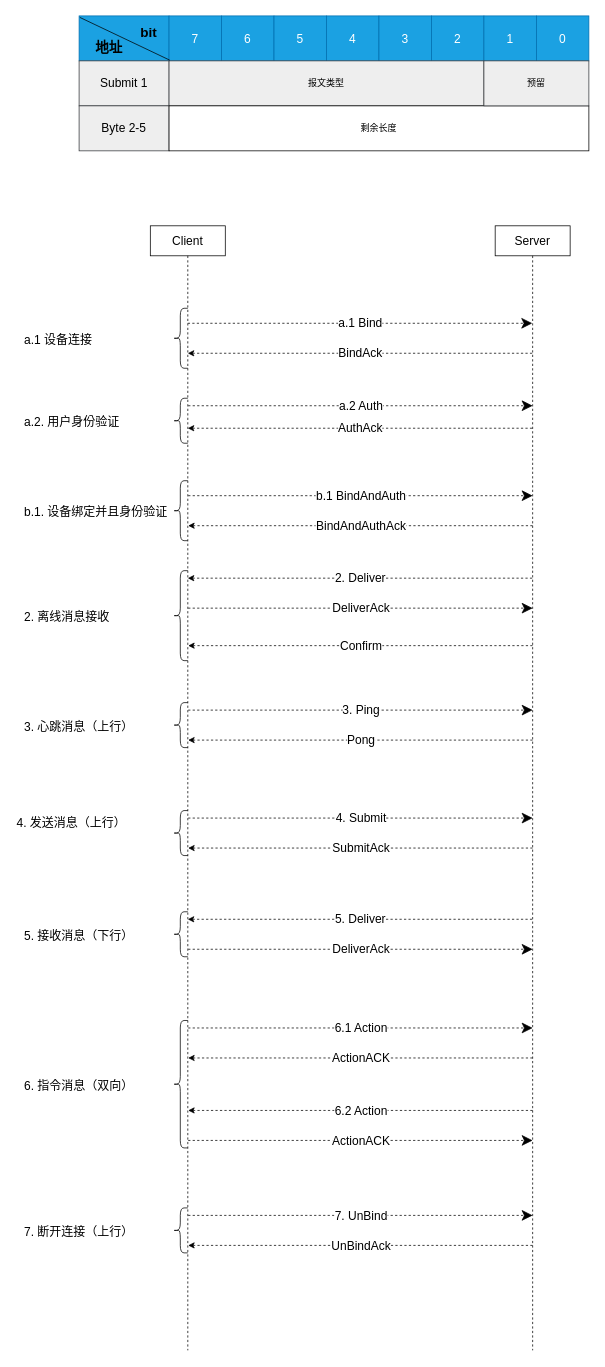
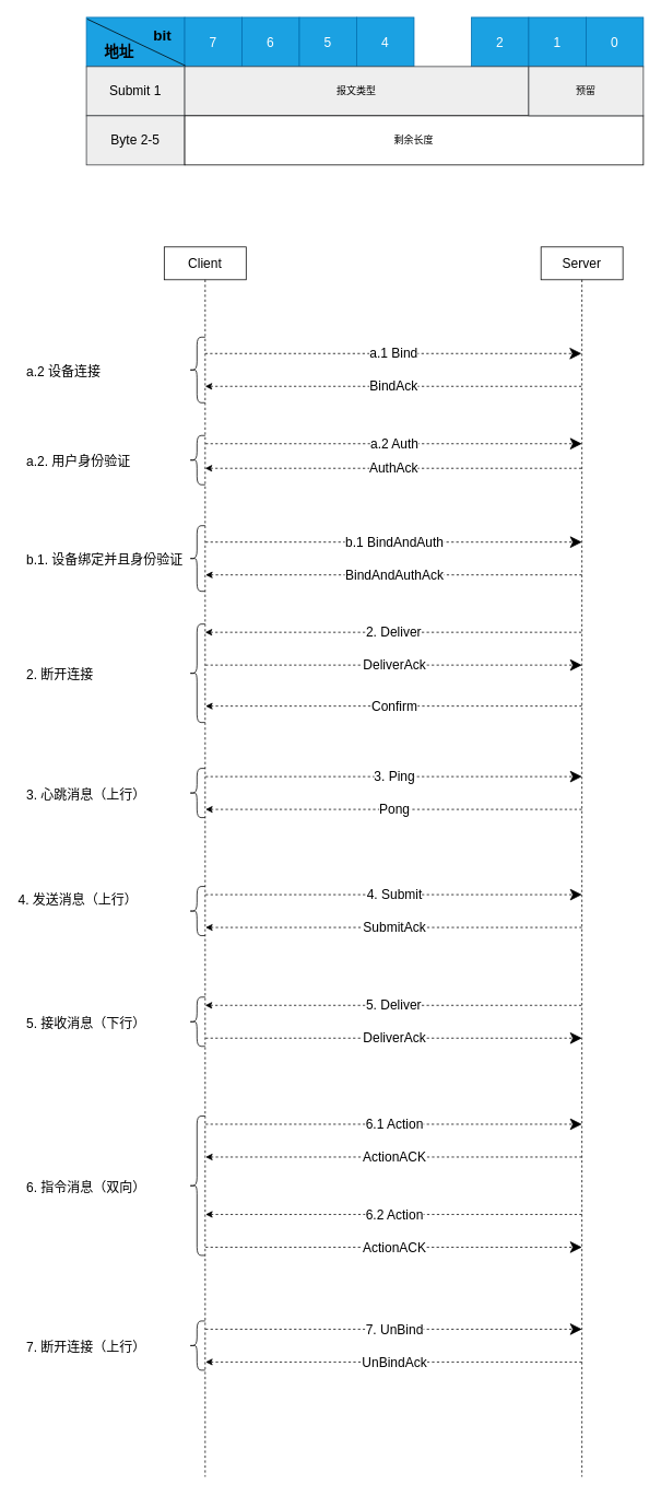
  <mxCell id="0" style=";html=1;" />
  <mxCell id="1" style=";html=1;" parent="0" />
  <mxCell id="2" value="" style="rounded=0;whiteSpace=wrap;html=1;fillColor=#1ba1e2;strokeColor=#006EAF;fontColor=#ffffff;" parent="1" vertex="1"><mxGeometry x="105" y="20" width="120" height="60" as="geometry" /></mxCell>
  <mxCell id="3" value="7" style="rounded=0;whiteSpace=wrap;html=1;fontSize=16;fillColor=#1ba1e2;strokeColor=#006EAF;fontColor=#ffffff;" parent="1" vertex="1"><mxGeometry x="225" y="20" width="70" height="60" as="geometry" /></mxCell>
  <mxCell id="4" value="6" style="rounded=0;whiteSpace=wrap;html=1;fontSize=16;fillColor=#1ba1e2;strokeColor=#006EAF;fontColor=#ffffff;" parent="1" vertex="1"><mxGeometry x="295" y="20" width="70" height="60" as="geometry" /></mxCell>
  <mxCell id="5" value="5" style="rounded=0;whiteSpace=wrap;html=1;fontSize=16;fillColor=#1ba1e2;strokeColor=#006EAF;fontColor=#ffffff;" parent="1" vertex="1"><mxGeometry x="365" y="20" width="70" height="60" as="geometry" /></mxCell>
  <mxCell id="6" value="4" style="rounded=0;whiteSpace=wrap;html=1;fontSize=16;fillColor=#1ba1e2;strokeColor=#006EAF;fontColor=#ffffff;" parent="1" vertex="1"><mxGeometry x="435" y="20" width="70" height="60" as="geometry" /></mxCell>
- <mxCell id="7" value="3" style="rounded=0;whiteSpace=wrap;html=1;fontSize=16;fillColor=#1ba1e2;strokeColor=#006EAF;fontColor=#ffffff;" parent="1" vertex="1"><mxGeometry x="505" y="20" width="70" height="60" as="geometry" /></mxCell>
  <mxCell id="8" value="2" style="rounded=0;whiteSpace=wrap;html=1;fontSize=16;fillColor=#1ba1e2;strokeColor=#006EAF;fontColor=#ffffff;" parent="1" vertex="1"><mxGeometry x="575" y="20" width="70" height="60" as="geometry" /></mxCell>
  <mxCell id="9" value="1" style="rounded=0;whiteSpace=wrap;html=1;fontSize=16;fillColor=#1ba1e2;strokeColor=#006EAF;fontColor=#ffffff;" parent="1" vertex="1"><mxGeometry x="645" y="20" width="70" height="60" as="geometry" /></mxCell>
  <mxCell id="10" value="0" style="rounded=0;whiteSpace=wrap;html=1;fontSize=16;fillColor=#1ba1e2;strokeColor=#006EAF;fontColor=#ffffff;" parent="1" vertex="1"><mxGeometry x="715" y="20" width="70" height="60" as="geometry" /></mxCell>
  <mxCell id="11" value="Submit 1" style="rounded=0;whiteSpace=wrap;html=1;fontSize=16;fillColor=#eeeeee;strokeColor=#36393d;" parent="1" vertex="1"><mxGeometry x="105" y="80" width="120" height="60" as="geometry" /></mxCell>
  <mxCell id="12" value="报文类型" style="rounded=0;whiteSpace=wrap;html=1;fillColor=#eeeeee;strokeColor=#36393d;" parent="1" vertex="1"><mxGeometry x="225" y="80" width="420" height="60" as="geometry" /></mxCell>
  <mxCell id="13" value="Byte 2-5" style="rounded=0;whiteSpace=wrap;html=1;fontSize=16;fillColor=#eeeeee;strokeColor=#36393d;" parent="1" vertex="1"><mxGeometry x="105" y="140" width="120" height="60" as="geometry" /></mxCell>
  <mxCell id="14" value="" style="endArrow=none;html=1;exitX=0.002;exitY=-0.017;exitDx=0;exitDy=0;exitPerimeter=0;" parent="1" source="12" edge="1"><mxGeometry width="50" height="50" relative="1" as="geometry"><mxPoint x="105" y="270" as="sourcePoint" /><mxPoint x="106" y="22" as="targetPoint" /></mxGeometry></mxCell>
  <mxCell id="15" value="bit" style="text;html=1;resizable=0;points=[];autosize=1;align=left;verticalAlign=top;spacingTop=-4;fontSize=18;fontStyle=1" parent="1" vertex="1"><mxGeometry x="185" y="30" width="30" height="20" as="geometry" /></mxCell>
  <mxCell id="16" value="地址" style="text;html=1;resizable=0;points=[];autosize=1;align=left;verticalAlign=top;spacingTop=-4;fontSize=18;fontStyle=1" parent="1" vertex="1"><mxGeometry x="125" y="50" width="40" height="20" as="geometry" /></mxCell>
  <mxCell id="17" value="剩余长度" style="rounded=0;whiteSpace=wrap;html=1;" parent="1" vertex="1"><mxGeometry x="225" y="140" width="560" height="60" as="geometry" /></mxCell>
  <mxCell id="18" value="预留" style="rounded=0;whiteSpace=wrap;html=1;fillColor=#eeeeee;strokeColor=#36393d;glass=0;comic=0;" parent="1" vertex="1"><mxGeometry x="645" y="80" width="140" height="60" as="geometry" /></mxCell>
  <mxCell id="19" value="Client" style="shape=umlLifeline;perimeter=lifelinePerimeter;whiteSpace=wrap;html=1;container=1;collapsible=0;recursiveResize=0;outlineConnect=0;fontSize=16;" parent="1" vertex="1"><mxGeometry x="200" y="300" width="100" height="1500" as="geometry" /></mxCell>
  <mxCell id="20" value="a.1 Bind" style="endArrow=classic;endSize=12;dashed=1;html=1;fontSize=16;endFill=1;" parent="19" target="23" edge="1"><mxGeometry width="160" relative="1" as="geometry"><mxPoint x="50" y="130" as="sourcePoint" /><mxPoint x="210" y="130" as="targetPoint" /></mxGeometry></mxCell>
  <mxCell id="21" value="" style="shape=curlyBracket;whiteSpace=wrap;html=1;rounded=1;fontSize=16;" parent="19" vertex="1"><mxGeometry x="30" y="110" width="20" height="80" as="geometry" /></mxCell>
  <mxCell id="22" value="" style="shape=curlyBracket;whiteSpace=wrap;html=1;rounded=1;fontSize=16;" parent="19" vertex="1"><mxGeometry x="30" y="340" width="20" height="80" as="geometry" /></mxCell>
  <mxCell id="23" value="Server" style="shape=umlLifeline;perimeter=lifelinePerimeter;whiteSpace=wrap;html=1;container=1;collapsible=0;recursiveResize=0;outlineConnect=0;fontSize=16;comic=0;glass=0;shadow=0;" parent="1" vertex="1"><mxGeometry x="660" y="300" width="100" height="1500" as="geometry" /></mxCell>
  <mxCell id="24" value="BindAck" style="endArrow=none;endSize=12;dashed=1;html=1;fontSize=16;endFill=0;startArrow=classic;startFill=1;" parent="1" edge="1"><mxGeometry width="160" relative="1" as="geometry"><mxPoint x="250" y="470" as="sourcePoint" /><mxPoint x="709.5" y="470" as="targetPoint" /></mxGeometry></mxCell>
  <mxCell id="25" value="a.2 Auth" style="endArrow=classic;endSize=12;dashed=1;html=1;fontSize=16;endFill=1;" parent="1" edge="1"><mxGeometry width="160" relative="1" as="geometry"><mxPoint x="250.5" y="540" as="sourcePoint" /><mxPoint x="710" y="540" as="targetPoint" /></mxGeometry></mxCell>
  <mxCell id="26" value="AuthAck" style="endArrow=none;endSize=12;dashed=1;html=1;fontSize=16;endFill=0;startArrow=classic;startFill=1;" parent="1" edge="1"><mxGeometry width="160" relative="1" as="geometry"><mxPoint x="250" y="570" as="sourcePoint" /><mxPoint x="709.5" y="570" as="targetPoint" /></mxGeometry></mxCell>
  <mxCell id="27" value="2. Deliver" style="endArrow=none;endSize=12;dashed=1;html=1;fontSize=16;endFill=0;startArrow=classic;startFill=1;" parent="1" edge="1"><mxGeometry width="160" relative="1" as="geometry"><mxPoint x="250" y="770" as="sourcePoint" /><mxPoint x="709.5" y="770" as="targetPoint" /></mxGeometry></mxCell>
  <mxCell id="28" value="DeliverAck" style="endArrow=classic;endSize=12;dashed=1;html=1;fontSize=16;endFill=1;" parent="1" edge="1"><mxGeometry width="160" relative="1" as="geometry"><mxPoint x="250.5" y="810" as="sourcePoint" /><mxPoint x="710" y="810" as="targetPoint" /></mxGeometry></mxCell>
  <mxCell id="29" value="Confirm" style="endArrow=none;endSize=12;dashed=1;html=1;fontSize=16;endFill=0;startArrow=classic;startFill=1;" parent="1" edge="1"><mxGeometry width="160" relative="1" as="geometry"><mxPoint x="250.5" y="860" as="sourcePoint" /><mxPoint x="710" y="860" as="targetPoint" /></mxGeometry></mxCell>
  <mxCell id="30" value="4. Submit" style="endArrow=classic;endSize=12;dashed=1;html=1;fontSize=16;endFill=1;" parent="1" edge="1"><mxGeometry width="160" relative="1" as="geometry"><mxPoint x="250.5" y="1090" as="sourcePoint" /><mxPoint x="710" y="1090" as="targetPoint" /></mxGeometry></mxCell>
  <mxCell id="31" value="SubmitAck" style="endArrow=none;endSize=12;dashed=1;html=1;fontSize=16;endFill=0;startArrow=classic;startFill=1;" parent="1" edge="1"><mxGeometry width="160" relative="1" as="geometry"><mxPoint x="250.5" y="1130" as="sourcePoint" /><mxPoint x="710" y="1130" as="targetPoint" /></mxGeometry></mxCell>
  <mxCell id="32" value="5. Deliver" style="endArrow=none;endSize=12;dashed=1;html=1;fontSize=16;endFill=0;startArrow=classic;startFill=1;" parent="1" edge="1"><mxGeometry width="160" relative="1" as="geometry"><mxPoint x="250" y="1225" as="sourcePoint" /><mxPoint x="709.5" y="1225" as="targetPoint" /></mxGeometry></mxCell>
  <mxCell id="33" value="DeliverAck" style="endArrow=classic;endSize=12;dashed=1;html=1;fontSize=16;endFill=1;" parent="1" edge="1"><mxGeometry width="160" relative="1" as="geometry"><mxPoint x="250.5" y="1265" as="sourcePoint" /><mxPoint x="710" y="1265" as="targetPoint" /></mxGeometry></mxCell>
  <mxCell id="34" value="7. UnBind" style="endArrow=classic;endSize=12;dashed=1;html=1;fontSize=16;endFill=1;" parent="1" edge="1"><mxGeometry width="160" relative="1" as="geometry"><mxPoint x="250.5" y="1620" as="sourcePoint" /><mxPoint x="710" y="1620" as="targetPoint" /></mxGeometry></mxCell>
  <mxCell id="35" value="UnBindAck" style="endArrow=none;endSize=12;dashed=1;html=1;fontSize=16;endFill=0;startArrow=classic;startFill=1;" parent="1" edge="1"><mxGeometry width="160" relative="1" as="geometry"><mxPoint x="250.5" y="1660" as="sourcePoint" /><mxPoint x="710" y="1660" as="targetPoint" /></mxGeometry></mxCell>
- <mxCell id="36" value="a.1 设备连接" style="text;html=1;resizable=0;points=[];autosize=1;align=left;verticalAlign=top;spacingTop=-4;fontSize=16;" parent="1" vertex="1"><mxGeometry x="30" y="440" width="110" height="20" as="geometry" /></mxCell>
+ <mxCell id="36" value="a.2 设备连接" style="text;html=1;resizable=0;points=[];autosize=1;align=left;verticalAlign=top;spacingTop=-4;fontSize=16;" parent="1" vertex="1"><mxGeometry x="30" y="440" width="110" height="20" as="geometry" /></mxCell>
  <mxCell id="37" value="" style="shape=curlyBracket;whiteSpace=wrap;html=1;rounded=1;fontSize=16;" parent="1" vertex="1"><mxGeometry x="230" y="530" width="20" height="60" as="geometry" /></mxCell>
  <mxCell id="38" value="a.2. 用户身份验证" style="text;html=1;resizable=0;points=[];autosize=1;align=left;verticalAlign=top;spacingTop=-4;fontSize=16;" parent="1" vertex="1"><mxGeometry x="30" y="550" width="140" height="20" as="geometry" /></mxCell>
  <mxCell id="39" value="" style="shape=curlyBracket;whiteSpace=wrap;html=1;rounded=1;fontSize=16;" parent="1" vertex="1"><mxGeometry x="230" y="1080" width="20" height="60" as="geometry" /></mxCell>
- <mxCell id="40" value="2. 离线消息接收" style="text;html=1;resizable=0;points=[];autosize=1;align=left;verticalAlign=top;spacingTop=-4;fontSize=16;" parent="1" vertex="1"><mxGeometry x="30" y="810" width="130" height="20" as="geometry" /></mxCell>
+ <mxCell id="40" value="2. 断开连接" style="text;html=1;resizable=0;points=[];autosize=1;align=left;verticalAlign=top;spacingTop=-4;fontSize=16;" parent="1" vertex="1"><mxGeometry x="30" y="810" width="130" height="20" as="geometry" /></mxCell>
  <mxCell id="41" value="" style="shape=curlyBracket;whiteSpace=wrap;html=1;rounded=1;fontSize=16;" parent="1" vertex="1"><mxGeometry x="230" y="1610" width="20" height="60" as="geometry" /></mxCell>
  <mxCell id="42" value="4. 发送消息（上行）" style="text;html=1;resizable=0;points=[];autosize=1;align=left;verticalAlign=top;spacingTop=-4;fontSize=16;" parent="1" vertex="1"><mxGeometry x="20" y="1085" width="160" height="20" as="geometry" /></mxCell>
  <mxCell id="43" value="5. 接收消息（下行）" style="text;html=1;resizable=0;points=[];autosize=1;align=left;verticalAlign=top;spacingTop=-4;fontSize=16;" parent="1" vertex="1"><mxGeometry x="30" y="1235" width="160" height="20" as="geometry" /></mxCell>
  <mxCell id="44" value="" style="shape=curlyBracket;whiteSpace=wrap;html=1;rounded=1;fontSize=16;" parent="1" vertex="1"><mxGeometry x="230" y="1215" width="20" height="60" as="geometry" /></mxCell>
  <mxCell id="45" value="7. 断开连接（上行）" style="text;html=1;resizable=0;points=[];autosize=1;align=left;verticalAlign=top;spacingTop=-4;fontSize=16;" parent="1" vertex="1"><mxGeometry x="30" y="1630" width="160" height="20" as="geometry" /></mxCell>
  <mxCell id="46" value="b.1 BindAndAuth" style="endArrow=classic;endSize=12;dashed=1;html=1;fontSize=16;endFill=1;" parent="1" edge="1"><mxGeometry width="160" relative="1" as="geometry"><mxPoint x="250.5" y="660" as="sourcePoint" /><mxPoint x="710" y="660" as="targetPoint" /></mxGeometry></mxCell>
  <mxCell id="47" value="BindAndAuthAck" style="endArrow=none;endSize=12;dashed=1;html=1;fontSize=16;endFill=0;startArrow=classic;startFill=1;" parent="1" edge="1"><mxGeometry width="160" relative="1" as="geometry"><mxPoint x="250.5" y="700" as="sourcePoint" /><mxPoint x="710" y="700" as="targetPoint" /></mxGeometry></mxCell>
  <mxCell id="48" value="b.1. 设备绑定并且身份验证" style="text;html=1;resizable=0;points=[];autosize=1;align=left;verticalAlign=top;spacingTop=-4;fontSize=16;" parent="1" vertex="1"><mxGeometry x="30" y="670" width="210" height="20" as="geometry" /></mxCell>
  <mxCell id="49" value="" style="shape=curlyBracket;whiteSpace=wrap;html=1;rounded=1;fontSize=16;" parent="1" vertex="1"><mxGeometry x="230" y="760" width="20" height="120" as="geometry" /></mxCell>
  <mxCell id="50" value="6.1 Action" style="endArrow=classic;endSize=12;dashed=1;html=1;fontSize=16;endFill=1;" parent="1" edge="1"><mxGeometry width="160" relative="1" as="geometry"><mxPoint x="250.5" y="1370" as="sourcePoint" /><mxPoint x="710" y="1370" as="targetPoint" /></mxGeometry></mxCell>
  <mxCell id="51" value="ActionACK" style="endArrow=none;endSize=12;dashed=1;html=1;fontSize=16;endFill=0;startArrow=classic;startFill=1;" parent="1" edge="1"><mxGeometry width="160" relative="1" as="geometry"><mxPoint x="250.5" y="1410" as="sourcePoint" /><mxPoint x="710" y="1410" as="targetPoint" /></mxGeometry></mxCell>
  <mxCell id="52" value="" style="shape=curlyBracket;whiteSpace=wrap;html=1;rounded=1;fontSize=16;" parent="1" vertex="1"><mxGeometry x="230" y="1360" width="20" height="170" as="geometry" /></mxCell>
  <mxCell id="53" value="6. 指令消息（双向）" style="text;html=1;resizable=0;points=[];autosize=1;align=left;verticalAlign=top;spacingTop=-4;fontSize=16;" parent="1" vertex="1"><mxGeometry x="30" y="1435" width="160" height="20" as="geometry" /></mxCell>
  <mxCell id="54" value="6.2 Action" style="endArrow=none;endSize=12;dashed=1;html=1;fontSize=16;endFill=0;startArrow=classic;startFill=1;" parent="1" edge="1"><mxGeometry width="160" relative="1" as="geometry"><mxPoint x="250.5" y="1480" as="sourcePoint" /><mxPoint x="710" y="1480" as="targetPoint" /></mxGeometry></mxCell>
  <mxCell id="55" value="ActionACK" style="endArrow=classic;endSize=12;dashed=1;html=1;fontSize=16;endFill=1;startArrow=none;startFill=0;" parent="1" edge="1"><mxGeometry width="160" relative="1" as="geometry"><mxPoint x="250.5" y="1520" as="sourcePoint" /><mxPoint x="710" y="1520" as="targetPoint" /></mxGeometry></mxCell>
  <mxCell id="56" value="3. Ping" style="endArrow=classic;endSize=12;dashed=1;html=1;fontSize=16;endFill=1;" parent="1" edge="1"><mxGeometry width="160" relative="1" as="geometry"><mxPoint x="250.5" y="946" as="sourcePoint" /><mxPoint x="710" y="946" as="targetPoint" /></mxGeometry></mxCell>
  <mxCell id="57" value="Pong" style="endArrow=none;endSize=12;dashed=1;html=1;fontSize=16;endFill=0;startArrow=classic;startFill=1;" parent="1" edge="1"><mxGeometry width="160" relative="1" as="geometry"><mxPoint x="250.5" y="986" as="sourcePoint" /><mxPoint x="710" y="986" as="targetPoint" /></mxGeometry></mxCell>
  <mxCell id="58" value="" style="shape=curlyBracket;whiteSpace=wrap;html=1;rounded=1;fontSize=16;" parent="1" vertex="1"><mxGeometry x="230" y="936" width="20" height="60" as="geometry" /></mxCell>
  <mxCell id="59" value="3. 心跳消息（上行）" style="text;html=1;resizable=0;points=[];autosize=1;align=left;verticalAlign=top;spacingTop=-4;fontSize=16;" parent="1" vertex="1"><mxGeometry x="30" y="956" width="160" height="20" as="geometry" /></mxCell>
